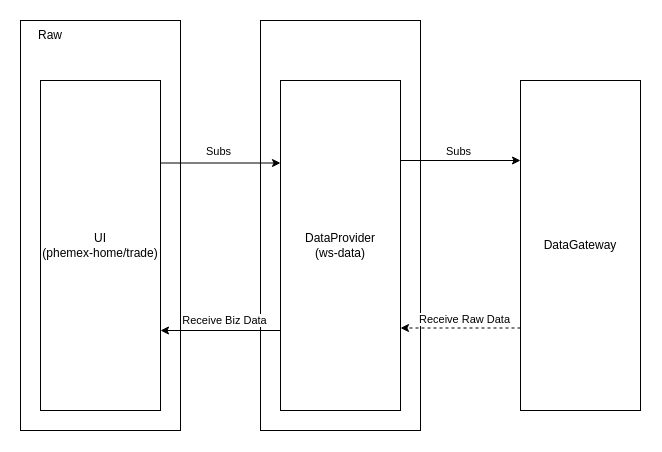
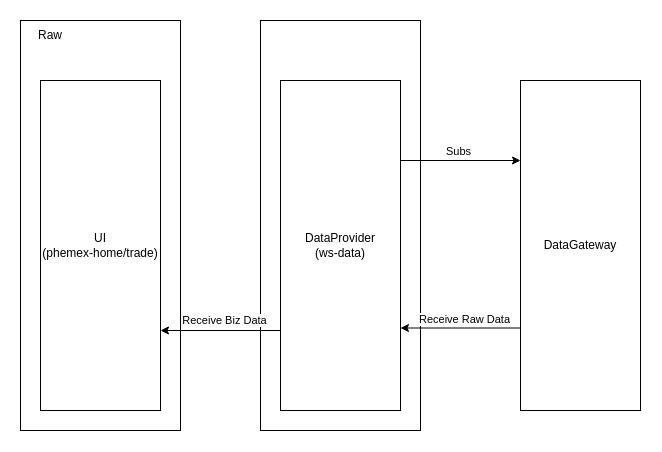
  <mxCell id="0" />
  <mxCell id="1" parent="0" />
  <mxCell id="2" value="" style="rounded=0;whiteSpace=wrap;html=1;align=left;" vertex="1" parent="1"><mxGeometry x="260" y="20" width="160" height="410" as="geometry" /></mxCell>
  <mxCell id="3" value="" style="rounded=0;whiteSpace=wrap;html=1;align=left;" vertex="1" parent="1"><mxGeometry x="20" y="20" width="160" height="410" as="geometry" /></mxCell>
  <mxCell id="4" value="UI&lt;br&gt;(phemex-home/trade)" style="rounded=0;whiteSpace=wrap;html=1;" vertex="1" parent="1"><mxGeometry x="40" y="80" width="120" height="330" as="geometry" /></mxCell>
  <mxCell id="5" value="DataProvider&lt;br&gt;(ws-data)" style="rounded=0;whiteSpace=wrap;html=1;" vertex="1" parent="1"><mxGeometry x="280" y="80" width="120" height="330" as="geometry" /></mxCell>
  <mxCell id="6" value="DataGateway" style="rounded=0;whiteSpace=wrap;html=1;" vertex="1" parent="1"><mxGeometry x="520" y="80" width="120" height="330" as="geometry" /></mxCell>
  <mxCell id="7" value="Raw" style="text;html=1;align=center;verticalAlign=middle;whiteSpace=wrap;rounded=0;" vertex="1" parent="1"><mxGeometry x="20" y="20" width="60" height="30" as="geometry" /></mxCell>
- <mxCell id="8" value="" style="endArrow=classic;html=1;rounded=0;exitX=1;exitY=0.25;exitDx=0;exitDy=0;entryX=0;entryY=0.25;entryDx=0;entryDy=0;" edge="1" parent="1" source="4" target="5"><mxGeometry width="50" height="50" relative="1" as="geometry"><mxPoint x="210" y="104" as="sourcePoint" /><mxPoint x="210" y="444" as="targetPoint" /></mxGeometry></mxCell>
- <mxCell id="9" value="Subs" style="edgeLabel;html=1;align=center;verticalAlign=middle;resizable=0;points=[];" vertex="1" connectable="0" parent="8"><mxGeometry x="-0.043" y="4" relative="1" as="geometry"><mxPoint y="-8" as="offset" /></mxGeometry></mxCell>
  <mxCell id="10" value="" style="endArrow=classic;html=1;rounded=0;exitX=1;exitY=0.25;exitDx=0;exitDy=0;entryX=0;entryY=0.25;entryDx=0;entryDy=0;" edge="1" parent="1"><mxGeometry width="50" height="50" relative="1" as="geometry"><mxPoint x="400" y="160" as="sourcePoint" /><mxPoint x="520" y="160" as="targetPoint" /></mxGeometry></mxCell>
  <mxCell id="11" value="Subs" style="edgeLabel;html=1;align=center;verticalAlign=middle;resizable=0;points=[];" vertex="1" connectable="0" parent="10"><mxGeometry x="-0.043" y="4" relative="1" as="geometry"><mxPoint y="-6" as="offset" /></mxGeometry></mxCell>
- <mxCell id="12" value="" style="endArrow=classic;html=1;rounded=0;exitX=0;exitY=0.75;exitDx=0;exitDy=0;entryX=1;entryY=0.75;entryDx=0;entryDy=0;dashed=1;" edge="1" parent="1" source="6" target="5"><mxGeometry width="50" height="50" relative="1" as="geometry"><mxPoint x="470" y="370" as="sourcePoint" /><mxPoint x="590" y="370" as="targetPoint" /></mxGeometry></mxCell>
+ <mxCell id="12" value="" style="endArrow=classic;html=1;rounded=0;exitX=0;exitY=0.75;exitDx=0;exitDy=0;entryX=1;entryY=0.75;entryDx=0;entryDy=0;" edge="1" parent="1" source="6" target="5"><mxGeometry width="50" height="50" relative="1" as="geometry"><mxPoint x="470" y="370" as="sourcePoint" /><mxPoint x="590" y="370" as="targetPoint" /></mxGeometry></mxCell>
  <mxCell id="13" value="Receive Raw Data" style="edgeLabel;html=1;align=center;verticalAlign=middle;resizable=0;points=[];" vertex="1" connectable="0" parent="12"><mxGeometry x="-0.043" y="4" relative="1" as="geometry"><mxPoint y="-13" as="offset" /></mxGeometry></mxCell>
  <mxCell id="14" value="" style="endArrow=classic;html=1;rounded=0;exitX=0;exitY=0.75;exitDx=0;exitDy=0;" edge="1" parent="1"><mxGeometry width="50" height="50" relative="1" as="geometry"><mxPoint x="280" y="330" as="sourcePoint" /><mxPoint x="160" y="330" as="targetPoint" /></mxGeometry></mxCell>
  <mxCell id="15" value="Receive Biz Data" style="edgeLabel;html=1;align=center;verticalAlign=middle;resizable=0;points=[];" vertex="1" connectable="0" parent="14"><mxGeometry x="-0.043" y="4" relative="1" as="geometry"><mxPoint y="-15" as="offset" /></mxGeometry></mxCell>
